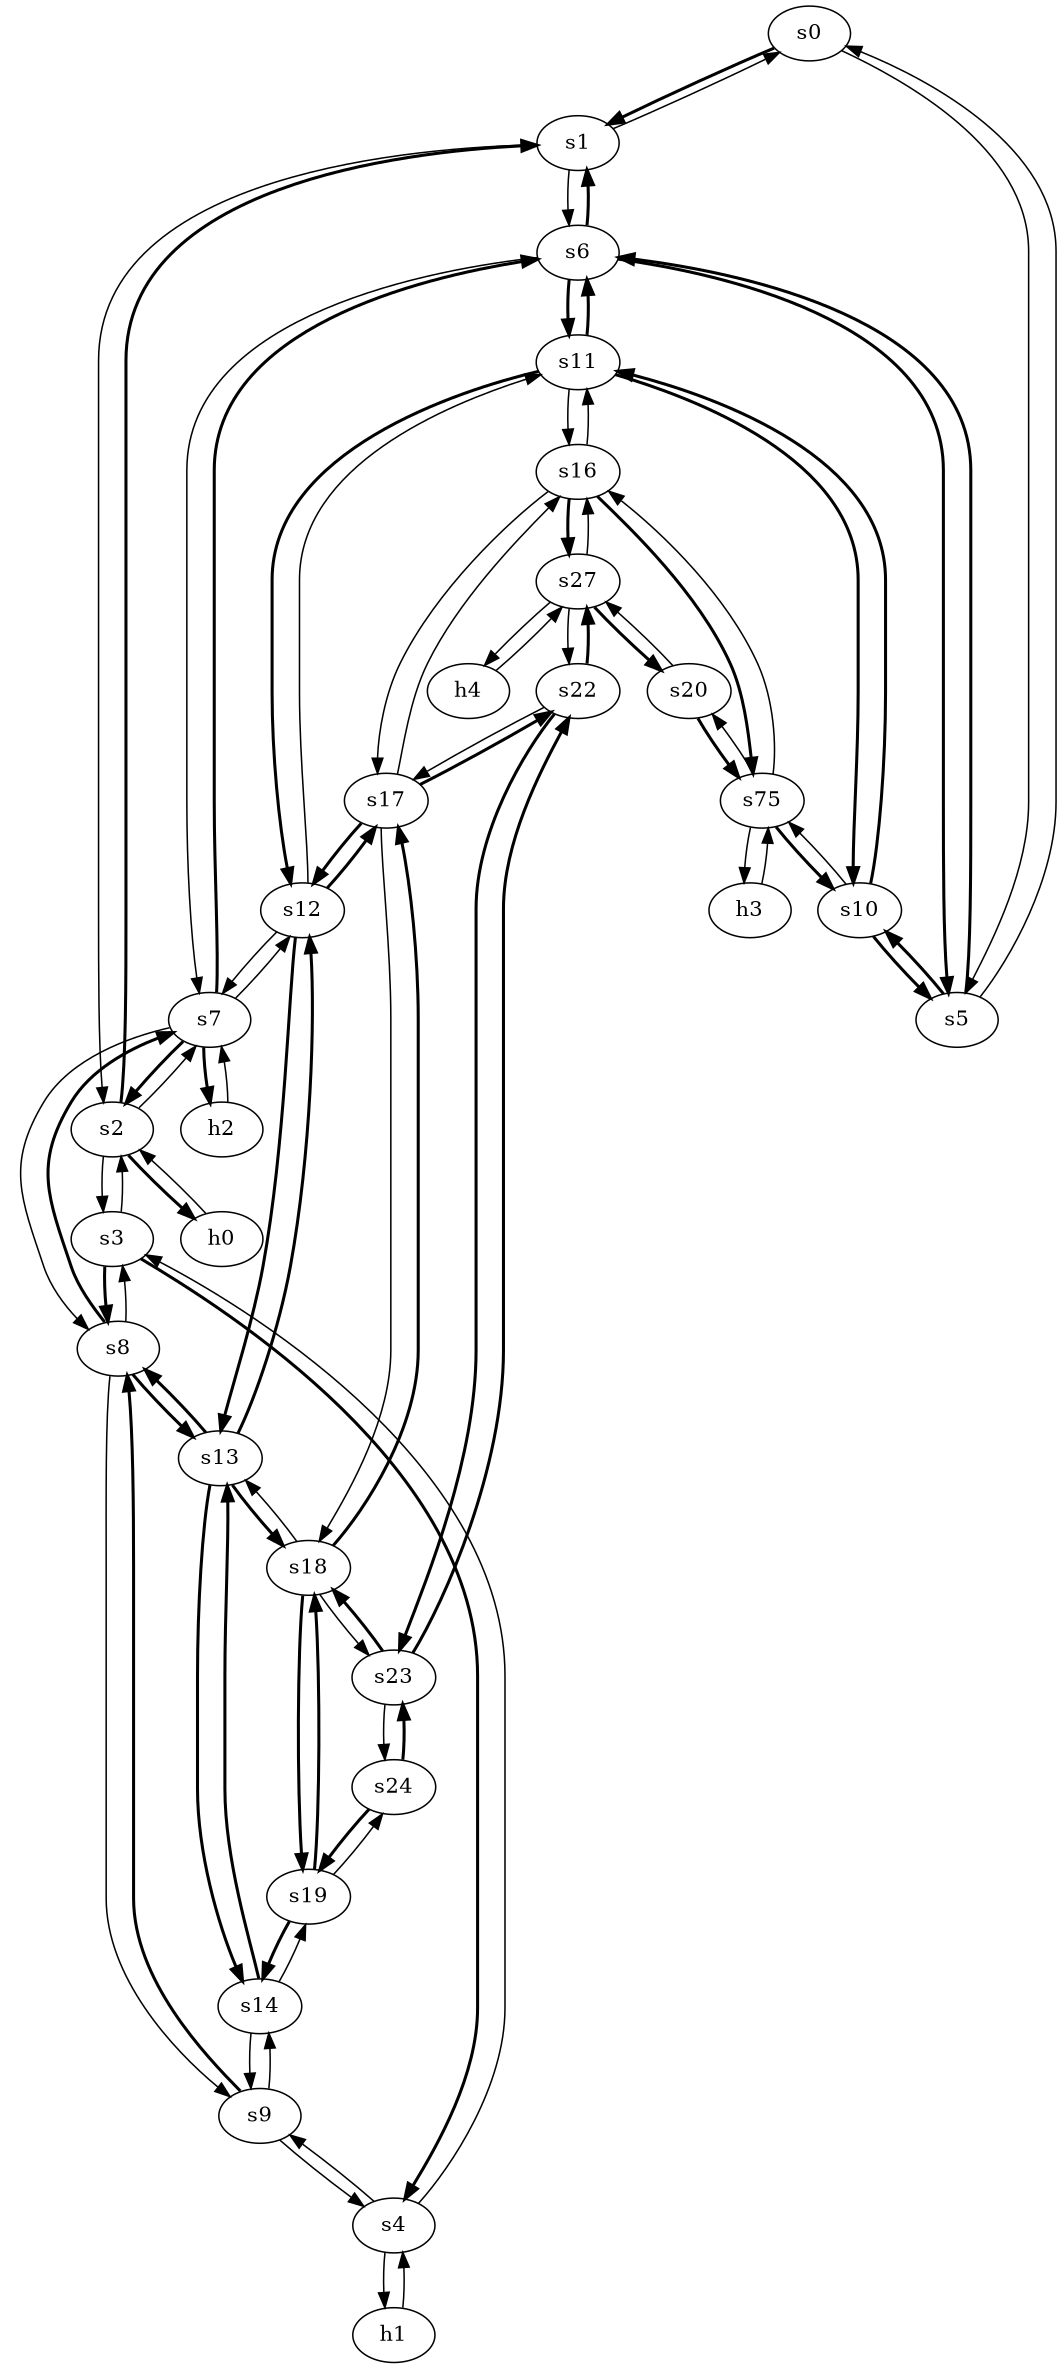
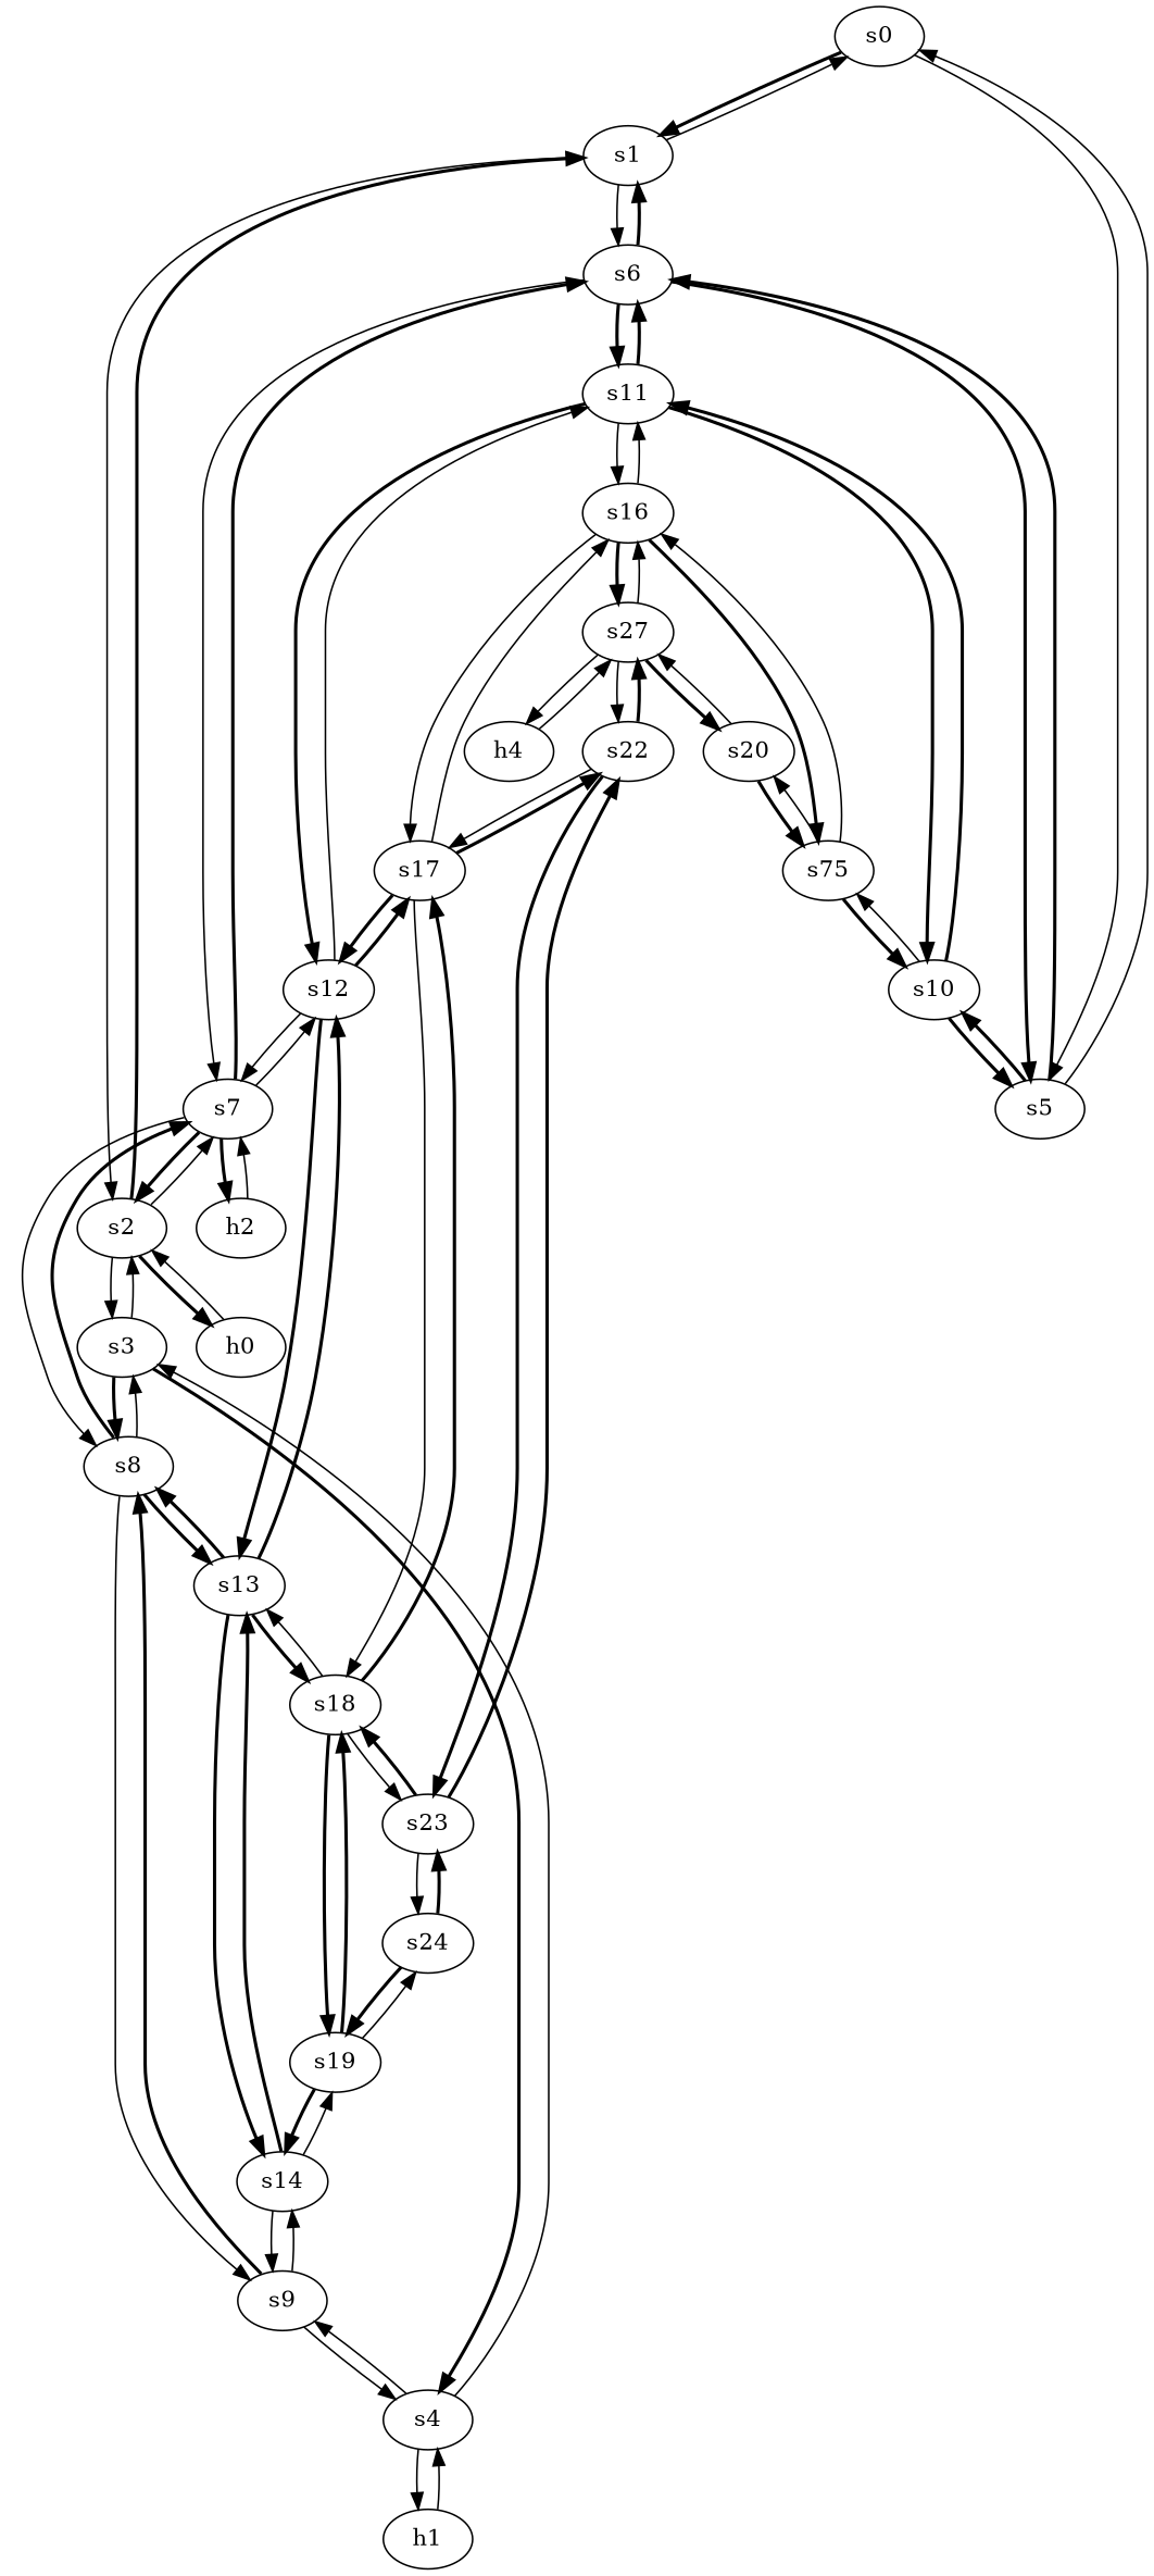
  strict digraph {
    node [type=switch]
    edge [capacity="1Gbps" cost=1 dst_port=1 src_port=1 style=bold]
    s0
    s1
    s5
    s2
    s6
    s10
    h0 [ip="0.0.0.27" mac="00:00:00:00:0:27" type=host]
    s3
    s7
    s11
    s4
    s8
    h2 [ip="0.0.0.32" mac="00:00:00:00:0:32" type=host]
    s12
    h1 [ip="0.0.0.29" mac="00:00:00:00:0:29" type=host]
    s9
    s13
    s14
    n19 [label=s75]
    s16
    s17
    s18
    s19
-   h3 [ip="0.0.0.40" mac="00:00:00:00:0:40" type=host]
    s20
    n26 [label=s27]
    s22
    s23
    s24
    h4 [ip="0.0.0.46" mac="00:00:00:00:0:46" type=host]
    s0 -> s1
    s0 -> s5 [style=solid]
    s1 -> s0 [style=solid]
    s1 -> s2 [style=solid]
    s1 -> s6 [style=solid]
    s5 -> s0 [style=solid]
    s5 -> s6
    s5 -> s10
    s2 -> s1
    s2 -> h0 [capacity="100Gbps"]
    s2 -> s3 [style=solid]
    s2 -> s7 [style=solid]
    s6 -> s1
    s6 -> s5
    s6 -> s7 [style=solid]
    s6 -> s11
    s10 -> s5
    s10 -> s11
    s10 -> n19 [style=solid]
    h0 -> s2 [capacity="100Gbps" style=solid]
    s3 -> s2 [style=solid]
    s3 -> s4
    s3 -> s8
    s7 -> s2
    s7 -> s6
    s7 -> s8 [style=solid]
    s7 -> h2 [capacity="100Gbps"]
    s7 -> s12 [style=solid]
    s11 -> s6
    s11 -> s10
    s11 -> s12
    s11 -> s16 [style=solid]
    s4 -> s3 [style=solid]
    s4 -> h1 [capacity="100Gbps" style=solid]
    s4 -> s9 [style=solid]
    s8 -> s3 [style=solid]
    s8 -> s7
    s8 -> s9 [style=solid]
    s8 -> s13
    h2 -> s7 [capacity="100Gbps" style=solid]
    s12 -> s7 [style=solid]
    s12 -> s11 [style=solid]
    s12 -> s13
    s12 -> s17
    h1 -> s4 [capacity="100Gbps" style=solid]
    s9 -> s4 [style=solid]
    s9 -> s8
    s9 -> s14 [style=solid]
    s13 -> s8
    s13 -> s12
    s13 -> s14
    s13 -> s18
    s14 -> s9 [style=solid]
    s14 -> s13
    s14 -> s19 [style=solid]
    n19 -> s10
    n19 -> s16 [style=solid]
-   n19 -> h3 [capacity="100Gbps" style=solid]
    n19 -> s20 [style=solid]
    s16 -> s11 [style=solid]
    s16 -> n19
    s16 -> s17 [style=solid]
    s16 -> n26
    s17 -> s12
    s17 -> s16 [style=solid]
    s17 -> s18 [style=solid]
    s17 -> s22
    s18 -> s13 [style=solid]
    s18 -> s17
    s18 -> s19
    s18 -> s23 [style=solid]
    s19 -> s14
    s19 -> s18
    s19 -> s24 [style=solid]
-   h3 -> n19 [capacity="100Gbps" style=solid]
    s20 -> n19
    s20 -> n26 [style=solid]
    n26 -> s16 [style=solid]
    n26 -> s20
    n26 -> s22 [style=solid]
    n26 -> h4 [capacity="100Gbps" style=solid]
    s22 -> s17 [style=solid]
    s22 -> n26
    s22 -> s23
    s23 -> s18
    s23 -> s22
    s23 -> s24 [style=solid]
    s24 -> s19
    s24 -> s23
    h4 -> n26 [capacity="100Gbps" style=solid]
  }
